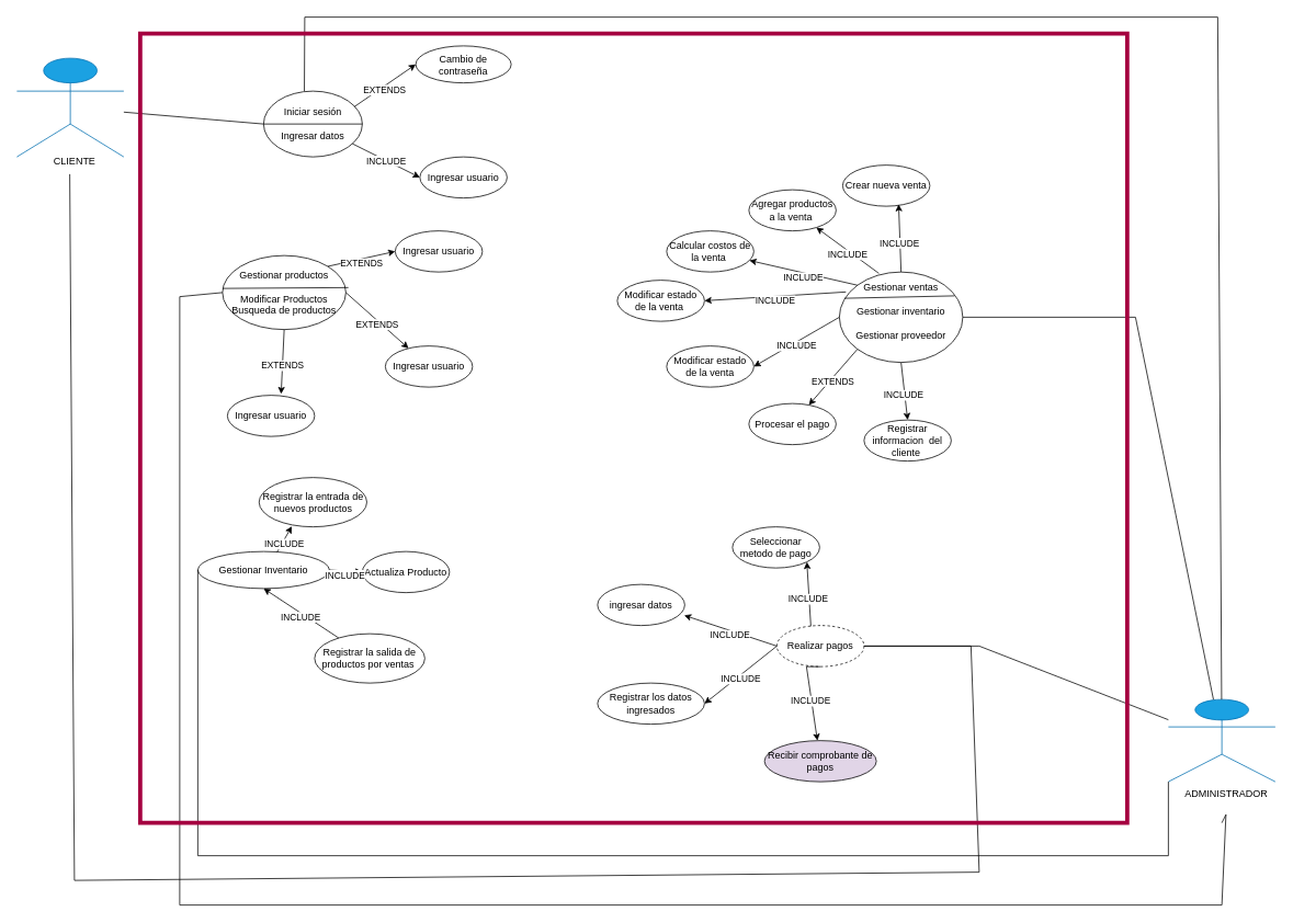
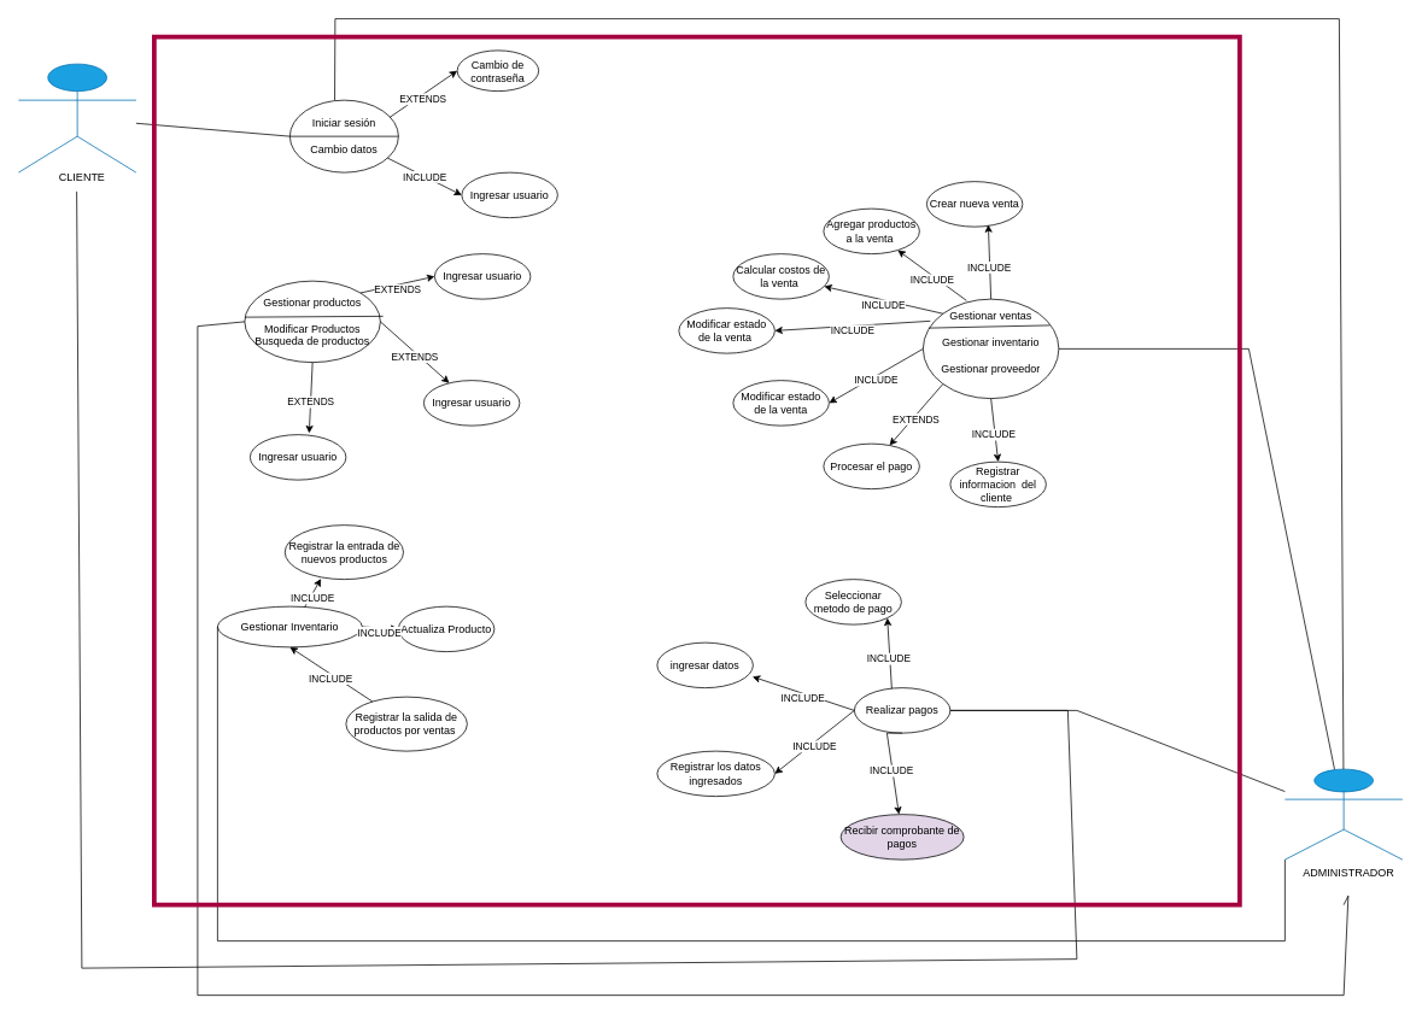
  <mxCell id="0" />
  <mxCell id="1" parent="0" />
  <mxCell id="2" value="CLIENTE" style="shape=umlActor;verticalLabelPosition=bottom;verticalAlign=top;html=1;outlineConnect=0;fillColor=#1ba1e2;strokeColor=#006EAF;fontColor=#ffffff;" vertex="1" parent="1"><mxGeometry x="20" width="130" height="120" as="geometry" y="70" /></mxCell>
  <mxCell id="3" value="ADMINISTRADOR" style="shape=umlActor;verticalLabelPosition=bottom;verticalAlign=top;html=1;outlineConnect=0;fillColor=#1ba1e2;strokeColor=#006EAF;fontColor=#ffffff;" vertex="1" parent="1"><mxGeometry x="1420" y="850" width="130" height="100" as="geometry" /></mxCell>
- <mxCell id="4" value="Iniciar sesión&lt;div&gt;&lt;br&gt;&lt;/div&gt;&lt;div&gt;Ingresar datos&lt;/div&gt;" style="ellipse;whiteSpace=wrap;html=1;" vertex="1" parent="1"><mxGeometry x="320" y="110" width="120" height="80" as="geometry" /></mxCell>
+ <mxCell id="4" value="Iniciar sesión&lt;div&gt;&lt;br&gt;&lt;/div&gt;&lt;div&gt;Cambio datos&lt;/div&gt;" style="ellipse;whiteSpace=wrap;html=1;" vertex="1" parent="1"><mxGeometry x="320" y="110" width="120" height="80" as="geometry" /></mxCell>
  <mxCell id="5" value="" style="endArrow=none;html=1;rounded=0;exitX=0;exitY=0.5;exitDx=0;exitDy=0;entryX=1;entryY=0.5;entryDx=0;entryDy=0;" edge="1" parent="1" source="4" target="4"><mxGeometry width="50" height="50" relative="1" as="geometry"><mxPoint x="570" y="190" as="sourcePoint" /><mxPoint x="620" y="140" as="targetPoint" /></mxGeometry></mxCell>
- <mxCell id="6" value="Cambio de contraseña" style="ellipse;whiteSpace=wrap;html=1;" vertex="1" parent="1"><mxGeometry x="505" y="55" width="116" height="45" as="geometry" /></mxCell>
+ <mxCell id="6" value="Cambio de contraseña" style="ellipse;whiteSpace=wrap;html=1;" vertex="1" parent="1"><mxGeometry x="505" y="55" width="90" height="45" as="geometry" /></mxCell>
  <mxCell id="7" value="Ingresar usuario" style="ellipse;whiteSpace=wrap;html=1;" vertex="1" parent="1"><mxGeometry x="510" y="190" width="106" height="50" as="geometry" /></mxCell>
  <mxCell id="8" value="Gestionar productos&lt;div&gt;&lt;br&gt;&lt;/div&gt;&lt;div&gt;Modificar Productos&lt;/div&gt;&lt;div&gt;Busqueda de productos&lt;/div&gt;" style="ellipse;whiteSpace=wrap;html=1;" vertex="1" parent="1"><mxGeometry x="270" y="310" width="150" height="90" as="geometry" /></mxCell>
  <mxCell id="9" value="" style="endArrow=none;html=1;rounded=0;exitX=0;exitY=0.5;exitDx=0;exitDy=0;entryX=1.02;entryY=0.433;entryDx=0;entryDy=0;entryPerimeter=0;" edge="1" parent="1" target="8"><mxGeometry width="50" height="50" relative="1" as="geometry"><mxPoint x="270" y="350" as="sourcePoint" /><mxPoint x="390" y="350" as="targetPoint" /></mxGeometry></mxCell>
  <mxCell id="10" value="Ingresar usuario" style="ellipse;whiteSpace=wrap;html=1;" vertex="1" parent="1"><mxGeometry x="480" y="280" width="106" height="50" as="geometry" /></mxCell>
  <mxCell id="11" value="Ingresar usuario" style="ellipse;whiteSpace=wrap;html=1;" vertex="1" parent="1"><mxGeometry x="276" y="480" width="106" height="50" as="geometry" /></mxCell>
  <mxCell id="12" value="Ingresar usuario" style="ellipse;whiteSpace=wrap;html=1;" vertex="1" parent="1"><mxGeometry x="468" y="420" width="106" height="50" as="geometry" /></mxCell>
  <mxCell id="13" value="Registrar la salida de productos por ventas&amp;nbsp;" style="ellipse;whiteSpace=wrap;html=1;" vertex="1" parent="1"><mxGeometry x="382" y="770" width="134" height="60" as="geometry" /></mxCell>
  <mxCell id="14" value="Actualiza Producto" style="ellipse;whiteSpace=wrap;html=1;" vertex="1" parent="1"><mxGeometry x="440" y="670" width="106" height="50" as="geometry" /></mxCell>
  <mxCell id="15" value="Registrar la entrada de nuevos productos" style="ellipse;whiteSpace=wrap;html=1;" vertex="1" parent="1"><mxGeometry x="314.5" y="580" width="131" height="60" as="geometry" /></mxCell>
  <mxCell id="16" value="Gestionar Inventario" style="ellipse;whiteSpace=wrap;html=1;" vertex="1" parent="1"><mxGeometry x="240" y="670" width="160" height="45" as="geometry" /></mxCell>
  <mxCell id="17" value="Gestionar ventas&lt;div&gt;&lt;br&gt;&lt;/div&gt;&lt;div&gt;Gestionar inventario&lt;/div&gt;&lt;div&gt;&lt;br&gt;&lt;/div&gt;&lt;div&gt;Gestionar proveedor&lt;/div&gt;&lt;div&gt;&lt;br&gt;&lt;/div&gt;" style="ellipse;whiteSpace=wrap;html=1;" vertex="1" parent="1"><mxGeometry x="1020" y="330" width="150" height="110" as="geometry" /></mxCell>
  <mxCell id="18" value="" style="endArrow=none;html=1;rounded=0;exitX=0.04;exitY=0.291;exitDx=0;exitDy=0;exitPerimeter=0;entryX=0.933;entryY=0.264;entryDx=0;entryDy=0;entryPerimeter=0;" edge="1" parent="1" source="17" target="17"><mxGeometry width="50" height="50" relative="1" as="geometry"><mxPoint x="920" y="520" as="sourcePoint" /><mxPoint x="970" y="470" as="targetPoint" /></mxGeometry></mxCell>
  <mxCell id="19" value="Procesar el pago" style="ellipse;whiteSpace=wrap;html=1;" vertex="1" parent="1"><mxGeometry x="910" y="490" width="106" height="50" as="geometry" /></mxCell>
  <mxCell id="20" value="Modificar estado de la venta" style="ellipse;whiteSpace=wrap;html=1;" vertex="1" parent="1"><mxGeometry x="810" y="420" width="106" height="50" as="geometry" /></mxCell>
  <mxCell id="21" value="Modificar estado de la venta&amp;nbsp;" style="ellipse;whiteSpace=wrap;html=1;" vertex="1" parent="1"><mxGeometry x="750" y="340" width="106" height="50" as="geometry" /></mxCell>
  <mxCell id="22" value="Calcular costos de la venta&amp;nbsp;" style="ellipse;whiteSpace=wrap;html=1;" vertex="1" parent="1"><mxGeometry x="810" y="280" width="106" height="50" as="geometry" /></mxCell>
  <mxCell id="23" value="Agregar productos a la venta&amp;nbsp;" style="ellipse;whiteSpace=wrap;html=1;" vertex="1" parent="1"><mxGeometry x="910" y="230" width="106" height="50" as="geometry" /></mxCell>
  <mxCell id="24" value="Crear nueva venta" style="ellipse;whiteSpace=wrap;html=1;" vertex="1" parent="1"><mxGeometry x="1024" y="200" width="106" height="50" as="geometry" /></mxCell>
  <mxCell id="25" value="Registrar informacion&amp;nbsp; del cliente&amp;nbsp;" style="ellipse;whiteSpace=wrap;html=1;" vertex="1" parent="1"><mxGeometry x="1050" y="510" width="106" height="50" as="geometry" /></mxCell>
- <mxCell id="26" value="Realizar pagos" style="ellipse;whiteSpace=wrap;html=1;dashed=1;" vertex="1" parent="1"><mxGeometry x="944" y="760" width="106" height="50" as="geometry" /></mxCell>
+ <mxCell id="26" value="Realizar pagos" style="ellipse;whiteSpace=wrap;html=1;" vertex="1" parent="1"><mxGeometry x="944" y="760" width="106" height="50" as="geometry" /></mxCell>
  <mxCell id="27" value="Recibir comprobante de pagos" style="ellipse;whiteSpace=wrap;html=1;fillColor=#e1d5e7;" vertex="1" parent="1"><mxGeometry x="929" y="900" width="136" height="50" as="geometry" /></mxCell>
  <mxCell id="28" value="Registrar los datos ingresados" style="ellipse;whiteSpace=wrap;html=1;" vertex="1" parent="1"><mxGeometry x="726" y="830" width="130" height="50" as="geometry" /></mxCell>
  <mxCell id="29" value="ingresar datos" style="ellipse;whiteSpace=wrap;html=1;" vertex="1" parent="1"><mxGeometry x="726" y="710" width="106" height="50" as="geometry" /></mxCell>
  <mxCell id="30" value="Seleccionar metodo de pago" style="ellipse;whiteSpace=wrap;html=1;" vertex="1" parent="1"><mxGeometry x="890" y="640" width="106" height="50" as="geometry" /></mxCell>
  <mxCell id="31" value="" style="endArrow=none;html=1;rounded=0;entryX=0;entryY=0.5;entryDx=0;entryDy=0;" edge="1" parent="1" source="2" target="4"><mxGeometry width="50" height="50" relative="1" as="geometry"><mxPoint x="450" y="260" as="sourcePoint" /><mxPoint x="500" y="210" as="targetPoint" /></mxGeometry></mxCell>
  <mxCell id="32" value="INCLUDE" style="endArrow=classic;html=1;rounded=0;entryX=0;entryY=0.5;entryDx=0;entryDy=0;" edge="1" parent="1" source="4" target="7"><mxGeometry relative="1" as="geometry"><mxPoint x="420" y="230" as="sourcePoint" /><mxPoint x="520" y="230" as="targetPoint" /></mxGeometry></mxCell>
  <mxCell id="33" value="" style="endArrow=classic;html=1;rounded=0;exitX=1;exitY=0;exitDx=0;exitDy=0;entryX=0;entryY=0.5;entryDx=0;entryDy=0;" edge="1" parent="1" target="6"><mxGeometry relative="1" as="geometry"><mxPoint x="429.996" y="129.216" as="sourcePoint" /><mxPoint x="499.57" y="100" as="targetPoint" /></mxGeometry></mxCell>
  <mxCell id="34" value="EXTENDS" style="edgeLabel;resizable=0;html=1;;align=center;verticalAlign=middle;" connectable="0" vertex="1" parent="33"><mxGeometry relative="1" as="geometry"><mxPoint x="-1" y="5" as="offset" /></mxGeometry></mxCell>
  <mxCell id="35" value="" style="endArrow=classic;html=1;rounded=0;exitX=0.5;exitY=1;exitDx=0;exitDy=0;entryX=0.616;entryY=-0.033;entryDx=0;entryDy=0;entryPerimeter=0;" edge="1" parent="1" source="8" target="11"><mxGeometry relative="1" as="geometry"><mxPoint x="439.996" y="139.216" as="sourcePoint" /><mxPoint x="515" y="88" as="targetPoint" /></mxGeometry></mxCell>
  <mxCell id="36" value="EXTENDS" style="edgeLabel;resizable=0;html=1;;align=center;verticalAlign=middle;" connectable="0" vertex="1" parent="35"><mxGeometry relative="1" as="geometry"><mxPoint x="-1" y="5" as="offset" /></mxGeometry></mxCell>
  <mxCell id="37" value="" style="endArrow=classic;html=1;rounded=0;exitX=1;exitY=0.5;exitDx=0;exitDy=0;" edge="1" parent="1" source="8" target="12"><mxGeometry relative="1" as="geometry"><mxPoint x="449.996" y="149.216" as="sourcePoint" /><mxPoint x="525" y="98" as="targetPoint" /></mxGeometry></mxCell>
  <mxCell id="38" value="EXTENDS" style="edgeLabel;resizable=0;html=1;;align=center;verticalAlign=middle;" connectable="0" vertex="1" parent="37"><mxGeometry relative="1" as="geometry"><mxPoint x="-1" y="5" as="offset" /></mxGeometry></mxCell>
  <mxCell id="39" value="" style="endArrow=classic;html=1;rounded=0;exitX=1;exitY=0;exitDx=0;exitDy=0;entryX=0;entryY=0.5;entryDx=0;entryDy=0;" edge="1" parent="1" source="8" target="10"><mxGeometry relative="1" as="geometry"><mxPoint x="459.996" y="159.216" as="sourcePoint" /><mxPoint x="535" y="108" as="targetPoint" /></mxGeometry></mxCell>
  <mxCell id="40" value="EXTENDS" style="edgeLabel;resizable=0;html=1;;align=center;verticalAlign=middle;" connectable="0" vertex="1" parent="39"><mxGeometry relative="1" as="geometry"><mxPoint x="-1" y="5" as="offset" /></mxGeometry></mxCell>
  <mxCell id="41" value="" style="endArrow=classic;html=1;rounded=0;exitX=0;exitY=1;exitDx=0;exitDy=0;" edge="1" parent="1" source="17" target="19"><mxGeometry relative="1" as="geometry"><mxPoint x="430" y="365" as="sourcePoint" /><mxPoint x="506" y="433" as="targetPoint" /></mxGeometry></mxCell>
  <mxCell id="42" value="EXTENDS" style="edgeLabel;resizable=0;html=1;;align=center;verticalAlign=middle;" connectable="0" vertex="1" parent="41"><mxGeometry relative="1" as="geometry"><mxPoint x="-1" y="5" as="offset" /></mxGeometry></mxCell>
  <mxCell id="43" value="" style="endArrow=classic;html=1;rounded=0;exitX=1;exitY=0.5;exitDx=0;exitDy=0;entryX=0;entryY=0.5;entryDx=0;entryDy=0;" edge="1" parent="1" source="16" target="14"><mxGeometry relative="1" as="geometry"><mxPoint x="661" y="690" as="sourcePoint" /><mxPoint x="530" y="620" as="targetPoint" /></mxGeometry></mxCell>
  <mxCell id="44" value="INCLUDE" style="edgeLabel;resizable=0;html=1;;align=center;verticalAlign=middle;" connectable="0" vertex="1" parent="43"><mxGeometry relative="1" as="geometry"><mxPoint x="-1" y="5" as="offset" /></mxGeometry></mxCell>
  <mxCell id="45" value="" style="endArrow=classic;html=1;rounded=0;entryX=0.5;entryY=1;entryDx=0;entryDy=0;" edge="1" parent="1" source="13" target="16"><mxGeometry relative="1" as="geometry"><mxPoint x="450" y="705" as="sourcePoint" /><mxPoint x="398" y="710" as="targetPoint" /></mxGeometry></mxCell>
  <mxCell id="46" value="INCLUDE" style="edgeLabel;resizable=0;html=1;;align=center;verticalAlign=middle;" connectable="0" vertex="1" parent="45"><mxGeometry relative="1" as="geometry"><mxPoint x="-1" y="5" as="offset" /></mxGeometry></mxCell>
  <mxCell id="47" value="" style="endArrow=classic;html=1;rounded=0;exitX=0.602;exitY=0.017;exitDx=0;exitDy=0;exitPerimeter=0;entryX=0.304;entryY=0.989;entryDx=0;entryDy=0;entryPerimeter=0;" edge="1" parent="1" source="16" target="15"><mxGeometry relative="1" as="geometry"><mxPoint x="460" y="715" as="sourcePoint" /><mxPoint x="550" y="610" as="targetPoint" /></mxGeometry></mxCell>
  <mxCell id="48" value="INCLUDE" style="edgeLabel;resizable=0;html=1;;align=center;verticalAlign=middle;" connectable="0" vertex="1" parent="47"><mxGeometry relative="1" as="geometry"><mxPoint x="-1" y="5" as="offset" /></mxGeometry></mxCell>
  <mxCell id="49" value="" style="endArrow=classic;html=1;rounded=0;exitX=0.5;exitY=1;exitDx=0;exitDy=0;" edge="1" parent="1" source="26" target="27"><mxGeometry relative="1" as="geometry"><mxPoint x="465" y="722" as="sourcePoint" /><mxPoint x="459" y="780" as="targetPoint" /><Array as="points"><mxPoint x="980" y="810" /></Array></mxGeometry></mxCell>
  <mxCell id="50" value="INCLUDE" style="edgeLabel;resizable=0;html=1;;align=center;verticalAlign=middle;" connectable="0" vertex="1" parent="49"><mxGeometry relative="1" as="geometry"><mxPoint x="-1" y="5" as="offset" /></mxGeometry></mxCell>
  <mxCell id="51" value="" style="endArrow=classic;html=1;rounded=0;exitX=0;exitY=0.5;exitDx=0;exitDy=0;entryX=1;entryY=0.5;entryDx=0;entryDy=0;" edge="1" parent="1" source="26" target="28"><mxGeometry relative="1" as="geometry"><mxPoint x="475" y="732" as="sourcePoint" /><mxPoint x="469" y="790" as="targetPoint" /></mxGeometry></mxCell>
  <mxCell id="52" value="INCLUDE" style="edgeLabel;resizable=0;html=1;;align=center;verticalAlign=middle;" connectable="0" vertex="1" parent="51"><mxGeometry relative="1" as="geometry"><mxPoint x="-1" y="5" as="offset" /></mxGeometry></mxCell>
  <mxCell id="53" value="" style="endArrow=classic;html=1;rounded=0;exitX=0;exitY=0.5;exitDx=0;exitDy=0;entryX=0.994;entryY=0.753;entryDx=0;entryDy=0;entryPerimeter=0;" edge="1" parent="1" source="26" target="29"><mxGeometry relative="1" as="geometry"><mxPoint x="485" y="742" as="sourcePoint" /><mxPoint x="479" y="800" as="targetPoint" /></mxGeometry></mxCell>
  <mxCell id="54" value="INCLUDE" style="edgeLabel;resizable=0;html=1;;align=center;verticalAlign=middle;" connectable="0" vertex="1" parent="53"><mxGeometry relative="1" as="geometry"><mxPoint x="-1" y="5" as="offset" /></mxGeometry></mxCell>
  <mxCell id="55" value="" style="endArrow=classic;html=1;rounded=0;exitX=0.39;exitY=0.02;exitDx=0;exitDy=0;entryX=1;entryY=1;entryDx=0;entryDy=0;exitPerimeter=0;" edge="1" parent="1" source="26" target="30"><mxGeometry relative="1" as="geometry"><mxPoint x="495" y="752" as="sourcePoint" /><mxPoint x="489" y="810" as="targetPoint" /></mxGeometry></mxCell>
  <mxCell id="56" value="INCLUDE" style="edgeLabel;resizable=0;html=1;;align=center;verticalAlign=middle;" connectable="0" vertex="1" parent="55"><mxGeometry relative="1" as="geometry"><mxPoint x="-1" y="5" as="offset" /></mxGeometry></mxCell>
  <mxCell id="57" value="" style="endArrow=classic;html=1;rounded=0;exitX=0.5;exitY=0;exitDx=0;exitDy=0;entryX=0.642;entryY=0.953;entryDx=0;entryDy=0;entryPerimeter=0;" edge="1" parent="1" source="17" target="24"><mxGeometry relative="1" as="geometry"><mxPoint x="995" y="771" as="sourcePoint" /><mxPoint x="991" y="692" as="targetPoint" /></mxGeometry></mxCell>
  <mxCell id="58" value="INCLUDE" style="edgeLabel;resizable=0;html=1;;align=center;verticalAlign=middle;" connectable="0" vertex="1" parent="57"><mxGeometry relative="1" as="geometry"><mxPoint x="-1" y="5" as="offset" /></mxGeometry></mxCell>
  <mxCell id="59" value="" style="endArrow=classic;html=1;rounded=0;exitX=0.32;exitY=0.015;exitDx=0;exitDy=0;exitPerimeter=0;" edge="1" parent="1" source="17" target="23"><mxGeometry relative="1" as="geometry"><mxPoint x="1005" y="781" as="sourcePoint" /><mxPoint x="1001" y="702" as="targetPoint" /></mxGeometry></mxCell>
  <mxCell id="60" value="INCLUDE" style="edgeLabel;resizable=0;html=1;;align=center;verticalAlign=middle;" connectable="0" vertex="1" parent="59"><mxGeometry relative="1" as="geometry"><mxPoint x="-1" y="5" as="offset" /></mxGeometry></mxCell>
  <mxCell id="61" value="" style="endArrow=classic;html=1;rounded=0;exitX=0;exitY=0;exitDx=0;exitDy=0;" edge="1" parent="1" source="17" target="22"><mxGeometry relative="1" as="geometry"><mxPoint x="1015" y="791" as="sourcePoint" /><mxPoint x="1011" y="712" as="targetPoint" /></mxGeometry></mxCell>
  <mxCell id="62" value="INCLUDE" style="edgeLabel;resizable=0;html=1;;align=center;verticalAlign=middle;" connectable="0" vertex="1" parent="61"><mxGeometry relative="1" as="geometry"><mxPoint x="-1" y="5" as="offset" /></mxGeometry></mxCell>
  <mxCell id="63" value="" style="endArrow=classic;html=1;rounded=0;exitX=0.053;exitY=0.221;exitDx=0;exitDy=0;entryX=1;entryY=0.5;entryDx=0;entryDy=0;exitPerimeter=0;" edge="1" parent="1" source="17" target="21"><mxGeometry relative="1" as="geometry"><mxPoint x="1025" y="801" as="sourcePoint" /><mxPoint x="1021" y="722" as="targetPoint" /></mxGeometry></mxCell>
  <mxCell id="64" value="INCLUDE" style="edgeLabel;resizable=0;html=1;;align=center;verticalAlign=middle;" connectable="0" vertex="1" parent="63"><mxGeometry relative="1" as="geometry"><mxPoint x="-1" y="5" as="offset" /></mxGeometry></mxCell>
  <mxCell id="65" value="" style="endArrow=classic;html=1;rounded=0;exitX=0;exitY=0.5;exitDx=0;exitDy=0;entryX=1;entryY=0.5;entryDx=0;entryDy=0;" edge="1" parent="1" source="17" target="20"><mxGeometry relative="1" as="geometry"><mxPoint x="1035" y="811" as="sourcePoint" /><mxPoint x="1031" y="732" as="targetPoint" /></mxGeometry></mxCell>
  <mxCell id="66" value="INCLUDE" style="edgeLabel;resizable=0;html=1;;align=center;verticalAlign=middle;" connectable="0" vertex="1" parent="65"><mxGeometry relative="1" as="geometry"><mxPoint x="-1" y="5" as="offset" /></mxGeometry></mxCell>
  <mxCell id="67" value="" style="endArrow=classic;html=1;rounded=0;exitX=0.5;exitY=1;exitDx=0;exitDy=0;entryX=0.5;entryY=0;entryDx=0;entryDy=0;" edge="1" parent="1" source="17" target="25"><mxGeometry relative="1" as="geometry"><mxPoint x="1045" y="821" as="sourcePoint" /><mxPoint x="1041" y="742" as="targetPoint" /></mxGeometry></mxCell>
  <mxCell id="68" value="INCLUDE" style="edgeLabel;resizable=0;html=1;;align=center;verticalAlign=middle;" connectable="0" vertex="1" parent="67"><mxGeometry relative="1" as="geometry"><mxPoint x="-1" y="5" as="offset" /></mxGeometry></mxCell>
  <mxCell id="69" value="ADMINISTRADOR" style="text;html=1;align=center;verticalAlign=middle;resizable=0;points=[];autosize=1;strokeColor=none;fillColor=none;" vertex="1" parent="1"><mxGeometry x="1430" y="950" width="120" height="30" as="geometry" /></mxCell>
  <mxCell id="70" value="" style="endArrow=none;html=1;rounded=0;exitX=0.157;exitY=0.074;exitDx=0;exitDy=0;exitPerimeter=0;" edge="1" parent="1" target="3"><mxGeometry width="50" height="50" relative="1" as="geometry"><mxPoint x="369.56" y="109.92" as="sourcePoint" /><mxPoint x="1000" y="320" as="targetPoint" /><Array as="points"><mxPoint x="370" y="20" /><mxPoint x="1480" y="20" /></Array></mxGeometry></mxCell>
  <mxCell id="71" value="" style="endArrow=none;html=1;rounded=0;entryX=0;entryY=0.5;entryDx=0;entryDy=0;" edge="1" parent="1" target="8"><mxGeometry width="50" height="50" relative="1" as="geometry"><mxPoint x="1485" y="1000" as="sourcePoint" /><mxPoint x="277.64" y="370" as="targetPoint" /><Array as="points"><mxPoint x="1490" y="990" /><mxPoint x="1485" y="1100" /><mxPoint x="218" y="1100" /><mxPoint x="218" y="360" /></Array></mxGeometry></mxCell>
  <mxCell id="72" value="" style="endArrow=none;html=1;rounded=0;exitX=1;exitY=0.5;exitDx=0;exitDy=0;entryX=0.419;entryY=1.033;entryDx=0;entryDy=0;entryPerimeter=0;" edge="1" parent="1" source="26" target="76"><mxGeometry width="50" height="50" relative="1" as="geometry"><mxPoint x="200" y="221.077" as="sourcePoint" /><mxPoint x="90" y="240" as="targetPoint" /><Array as="points"><mxPoint x="1180" y="785" /><mxPoint x="1190" y="1060" /><mxPoint x="90" y="1070" /></Array></mxGeometry></mxCell>
  <mxCell id="73" value="" style="endArrow=none;html=1;rounded=0;exitX=1;exitY=0.5;exitDx=0;exitDy=0;" edge="1" parent="1" source="26" target="3"><mxGeometry width="50" height="50" relative="1" as="geometry"><mxPoint x="1340" y="710" as="sourcePoint" /><mxPoint x="1390" y="660" as="targetPoint" /><Array as="points"><mxPoint x="1190" y="785" /></Array></mxGeometry></mxCell>
  <mxCell id="74" value="" style="endArrow=none;html=1;rounded=0;entryX=1;entryY=0.5;entryDx=0;entryDy=0;" edge="1" parent="1" source="3" target="17"><mxGeometry width="50" height="50" relative="1" as="geometry"><mxPoint x="1340" y="710" as="sourcePoint" /><mxPoint x="1390" y="660" as="targetPoint" /><Array as="points"><mxPoint x="1380" y="385" /></Array></mxGeometry></mxCell>
  <mxCell id="75" value="" style="endArrow=none;html=1;rounded=0;exitX=0;exitY=0.5;exitDx=0;exitDy=0;entryX=0;entryY=1;entryDx=0;entryDy=0;entryPerimeter=0;" edge="1" parent="1" source="16" target="3"><mxGeometry width="50" height="50" relative="1" as="geometry"><mxPoint x="1080" y="740" as="sourcePoint" /><mxPoint x="1130" y="690" as="targetPoint" /><Array as="points"><mxPoint x="240" y="1040" /><mxPoint x="1420" y="1040" /></Array></mxGeometry></mxCell>
  <mxCell id="76" value="CLIENTE" style="text;html=1;align=center;verticalAlign=middle;resizable=0;points=[];autosize=1;strokeColor=none;fillColor=none;" vertex="1" parent="1"><mxGeometry x="55" y="180" width="70" height="30" as="geometry" /></mxCell>
  <mxCell id="77" value="" style="rounded=0;whiteSpace=wrap;html=1;fillColor=none;fontColor=#ffffff;strokeColor=#A50040;strokeWidth=5;" vertex="1" parent="1"><mxGeometry x="170" y="40" width="1200" height="960" as="geometry" /></mxCell>
